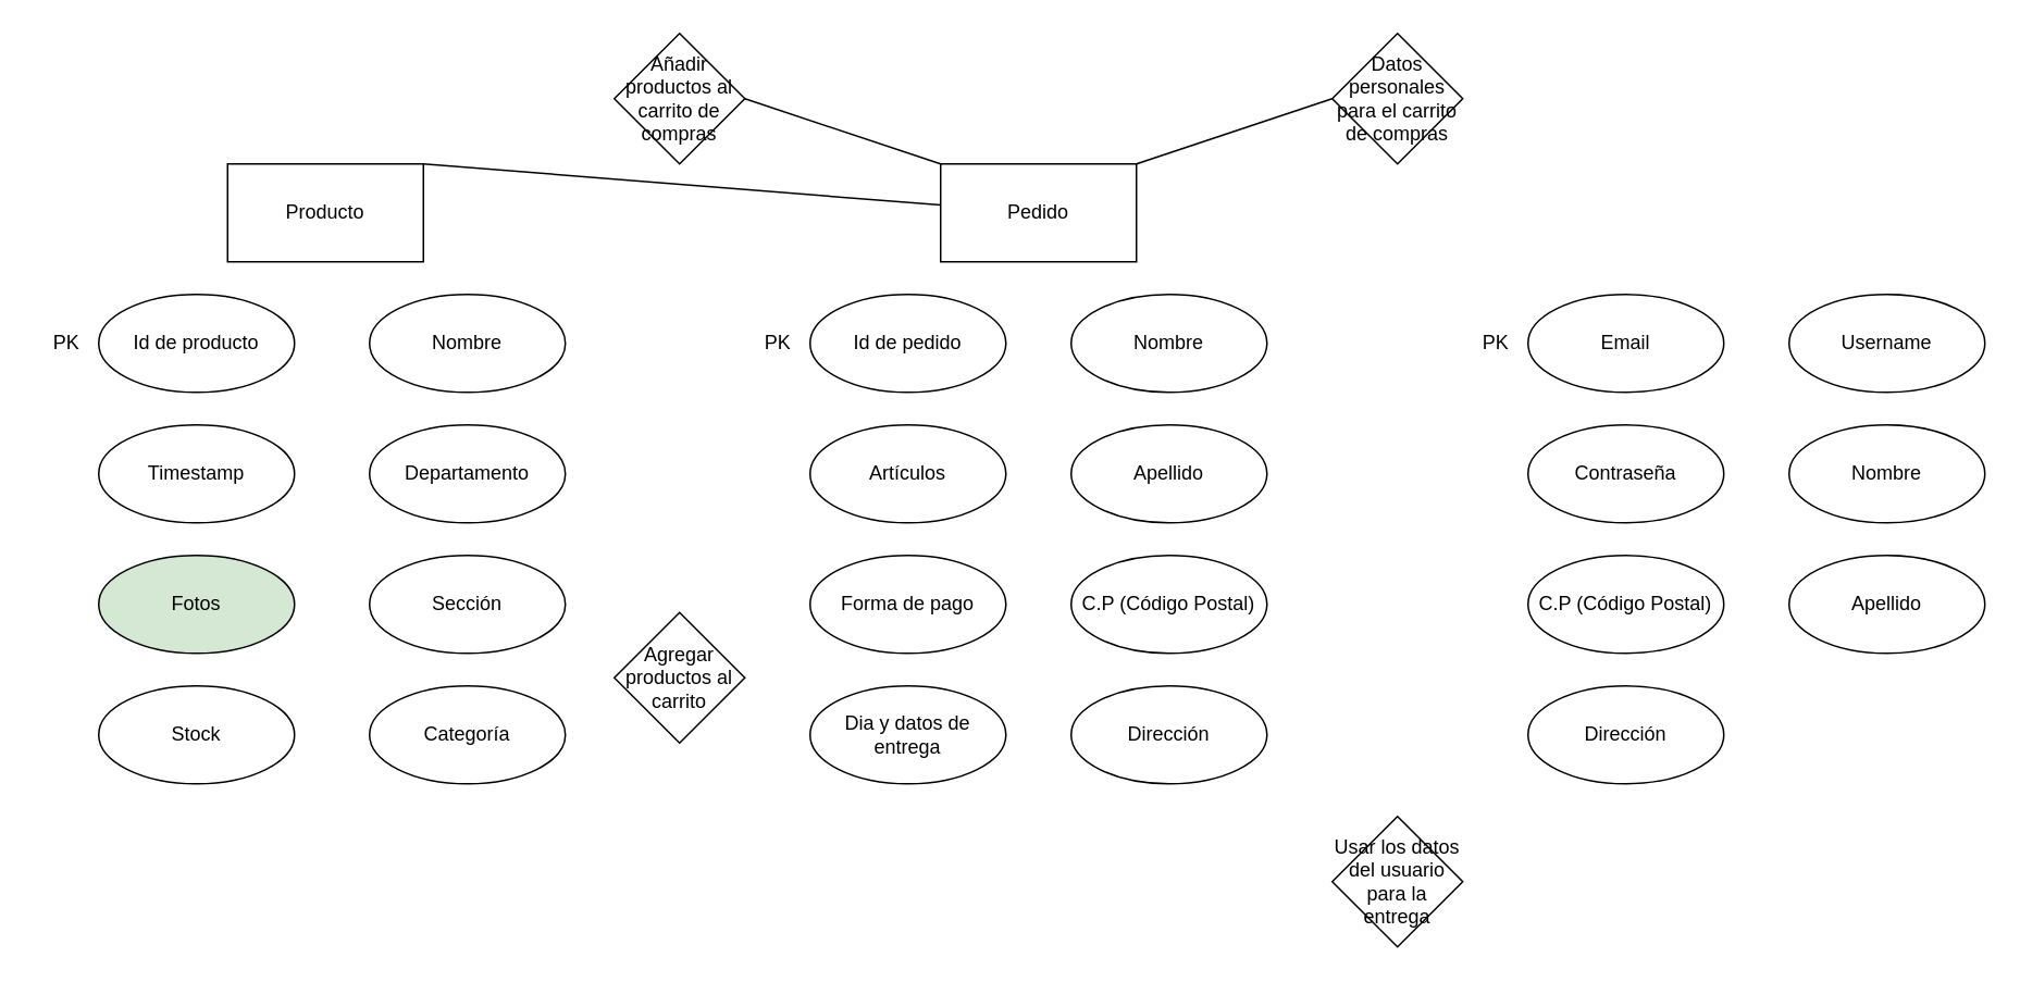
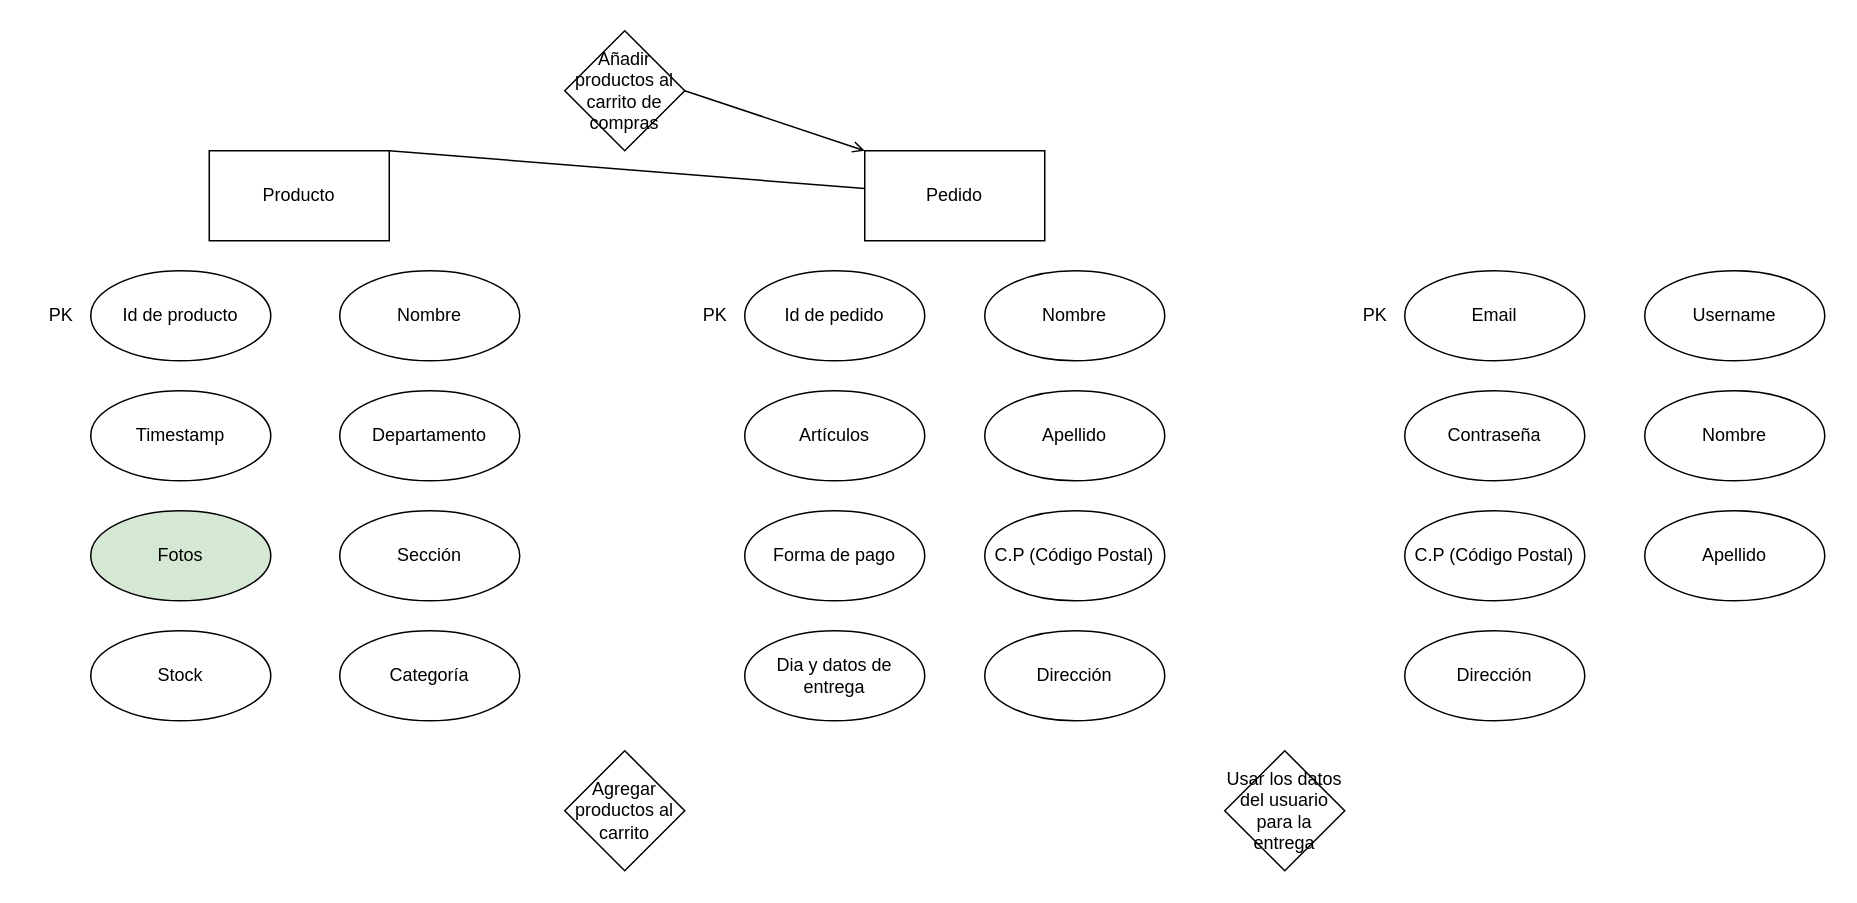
  <mxCell id="0" />
  <mxCell id="1" parent="0" />
  <mxCell id="2" value="Pedido" style="whiteSpace=wrap;html=1;" vertex="1" parent="1"><mxGeometry x="576" y="100" width="120" height="60" as="geometry" /></mxCell>
  <mxCell id="3" value="Email" style="ellipse;whiteSpace=wrap;html=1;" vertex="1" parent="1"><mxGeometry x="936" y="180" width="120" height="60" as="geometry" /></mxCell>
  <mxCell id="4" value="Username" style="ellipse;whiteSpace=wrap;html=1;" vertex="1" parent="1"><mxGeometry x="1096" y="180" width="120" height="60" as="geometry" /></mxCell>
  <mxCell id="5" value="Nombre" style="ellipse;whiteSpace=wrap;html=1;" vertex="1" parent="1"><mxGeometry x="1096" y="260" width="120" height="60" as="geometry" /></mxCell>
  <mxCell id="6" value="Apellido" style="ellipse;whiteSpace=wrap;html=1;" vertex="1" parent="1"><mxGeometry x="1096" y="340" width="120" height="60" as="geometry" /></mxCell>
  <mxCell id="7" value="Contraseña" style="ellipse;whiteSpace=wrap;html=1;" vertex="1" parent="1"><mxGeometry x="936" y="260" width="120" height="60" as="geometry" /></mxCell>
  <mxCell id="8" value="C.P (Código Postal)" style="ellipse;whiteSpace=wrap;html=1;" vertex="1" parent="1"><mxGeometry x="936" y="340" width="120" height="60" as="geometry" /></mxCell>
  <mxCell id="9" value="Dirección" style="ellipse;whiteSpace=wrap;html=1;" vertex="1" parent="1"><mxGeometry x="936" y="420" width="120" height="60" as="geometry" /></mxCell>
  <mxCell id="10" value="" style="edgeStyle=orthogonalEdgeStyle;rounded=0;orthogonalLoop=1;jettySize=auto;html=1;" edge="1" parent="1"><mxGeometry relative="1" as="geometry"><mxPoint x="1156" y="460" as="targetPoint" /></mxGeometry></mxCell>
  <mxCell id="11" value="Id de pedido" style="ellipse;whiteSpace=wrap;html=1;" vertex="1" parent="1"><mxGeometry x="496" y="180" width="120" height="60" as="geometry" /></mxCell>
  <mxCell id="12" value="Artículos" style="ellipse;whiteSpace=wrap;html=1;" vertex="1" parent="1"><mxGeometry x="496" y="260" width="120" height="60" as="geometry" /></mxCell>
  <mxCell id="13" value="Dirección" style="ellipse;whiteSpace=wrap;html=1;" vertex="1" parent="1"><mxGeometry x="656" y="420" width="120" height="60" as="geometry" /></mxCell>
  <mxCell id="14" value="Forma de pago" style="ellipse;whiteSpace=wrap;html=1;" vertex="1" parent="1"><mxGeometry x="496" y="340" width="120" height="60" as="geometry" /></mxCell>
  <mxCell id="15" value="PK" style="text;html=1;align=center;verticalAlign=middle;resizable=0;points=[];autosize=1;strokeColor=none;fillColor=none;" vertex="1" parent="1"><mxGeometry x="456" y="195" width="40" height="30" as="geometry" /></mxCell>
  <mxCell id="16" value="PK" style="text;html=1;align=center;verticalAlign=middle;resizable=0;points=[];autosize=1;strokeColor=none;fillColor=none;" vertex="1" parent="1"><mxGeometry x="896" y="195" width="40" height="30" as="geometry" /></mxCell>
  <mxCell id="17" value="Producto" style="whiteSpace=wrap;html=1;" vertex="1" parent="1"><mxGeometry x="139" y="100" width="120" height="60" as="geometry" /></mxCell>
  <mxCell id="18" value="Departamento" style="ellipse;whiteSpace=wrap;html=1;" vertex="1" parent="1"><mxGeometry x="226" y="260" width="120" height="60" as="geometry" /></mxCell>
  <mxCell id="19" value="Sección" style="ellipse;whiteSpace=wrap;html=1;" vertex="1" parent="1"><mxGeometry x="226" y="340" width="120" height="60" as="geometry" /></mxCell>
  <mxCell id="20" value="Categoría" style="ellipse;whiteSpace=wrap;html=1;" vertex="1" parent="1"><mxGeometry x="226" y="420" width="120" height="60" as="geometry" /></mxCell>
  <mxCell id="21" value="Nombre" style="ellipse;whiteSpace=wrap;html=1;" vertex="1" parent="1"><mxGeometry x="226" y="180" width="120" height="60" as="geometry" /></mxCell>
  <mxCell id="22" value="Timestamp" style="ellipse;whiteSpace=wrap;html=1;" vertex="1" parent="1"><mxGeometry x="60" y="260" width="120" height="60" as="geometry" /></mxCell>
  <mxCell id="23" value="Stock" style="ellipse;whiteSpace=wrap;html=1;" vertex="1" parent="1"><mxGeometry x="60" y="420" width="120" height="60" as="geometry" /></mxCell>
  <mxCell id="24" value="Fotos" style="ellipse;whiteSpace=wrap;html=1;fillColor=#d5e8d4;" vertex="1" parent="1"><mxGeometry x="60" y="340" width="120" height="60" as="geometry" /></mxCell>
  <mxCell id="25" value="Id de producto" style="ellipse;whiteSpace=wrap;html=1;" vertex="1" parent="1"><mxGeometry x="60" y="180" width="120" height="60" as="geometry" /></mxCell>
  <mxCell id="26" value="PK" style="text;html=1;align=center;verticalAlign=middle;resizable=0;points=[];autosize=1;strokeColor=none;fillColor=none;" vertex="1" parent="1"><mxGeometry x="20" y="195" width="40" height="30" as="geometry" /></mxCell>
- <mxCell id="27" value="Agregar productos al carrito" style="rhombus;whiteSpace=wrap;html=1;" vertex="1" parent="1"><mxGeometry x="376" y="375" width="80" height="80" as="geometry" /></mxCell>
+ <mxCell id="27" value="Agregar productos al carrito" style="rhombus;whiteSpace=wrap;html=1;" vertex="1" parent="1"><mxGeometry x="376" y="500" width="80" height="80" as="geometry" /></mxCell>
  <mxCell id="28" value="Usar los datos del usuario para la entrega" style="rhombus;whiteSpace=wrap;html=1;" vertex="1" parent="1"><mxGeometry x="816" y="500" width="80" height="80" as="geometry" /></mxCell>
  <mxCell id="29" value="Nombre" style="ellipse;whiteSpace=wrap;html=1;" vertex="1" parent="1"><mxGeometry x="656" y="180" width="120" height="60" as="geometry" /></mxCell>
  <mxCell id="30" value="Apellido" style="ellipse;whiteSpace=wrap;html=1;" vertex="1" parent="1"><mxGeometry x="656" y="260" width="120" height="60" as="geometry" /></mxCell>
  <mxCell id="31" value="C.P (Código Postal)" style="ellipse;whiteSpace=wrap;html=1;" vertex="1" parent="1"><mxGeometry x="656" y="340" width="120" height="60" as="geometry" /></mxCell>
  <mxCell id="32" value="Dia y datos de entrega" style="ellipse;whiteSpace=wrap;html=1;" vertex="1" parent="1"><mxGeometry x="496" y="420" width="120" height="60" as="geometry" /></mxCell>
  <mxCell id="33" value="Añadir productos al carrito de compras" style="rhombus;whiteSpace=wrap;html=1;" vertex="1" parent="1"><mxGeometry x="376" y="20" width="80" height="80" as="geometry" /></mxCell>
- <mxCell id="34" value="Datos personales para el carrito de compras" style="rhombus;whiteSpace=wrap;html=1;" vertex="1" parent="1"><mxGeometry x="816" y="20" width="80" height="80" as="geometry" /></mxCell>
  <mxCell id="35" value="" style="endArrow=none;html=1;rounded=0;exitX=1;exitY=0;exitDx=0;exitDy=0;" edge="1" parent="1" source="17" target="2"><mxGeometry width="50" height="50" relative="1" as="geometry"><mxPoint x="306" y="120" as="sourcePoint" /><mxPoint x="356" y="70" as="targetPoint" /></mxGeometry></mxCell>
- <mxCell id="36" value="" style="endArrow=none;html=1;rounded=0;entryX=0;entryY=0;entryDx=0;entryDy=0;exitX=1;exitY=0.5;exitDx=0;exitDy=0;" edge="1" parent="1" source="33" target="2"><mxGeometry width="50" height="50" relative="1" as="geometry"><mxPoint x="469" y="110" as="sourcePoint" /><mxPoint x="586" y="70" as="targetPoint" /></mxGeometry></mxCell>
- <mxCell id="37" value="" style="endArrow=none;html=1;rounded=0;entryX=0;entryY=0.5;entryDx=0;entryDy=0;exitX=1;exitY=0;exitDx=0;exitDy=0;" edge="1" parent="1" source="2" target="34"><mxGeometry width="50" height="50" relative="1" as="geometry"><mxPoint x="686" y="70" as="sourcePoint" /><mxPoint x="806" y="110" as="targetPoint" /></mxGeometry></mxCell>
+ <mxCell id="36" value="" style="endArrow=open;html=1;rounded=0;entryX=0;entryY=0;entryDx=0;entryDy=0;exitX=1;exitY=0.5;exitDx=0;exitDy=0;" edge="1" parent="1" source="33" target="2"><mxGeometry width="50" height="50" relative="1" as="geometry"><mxPoint x="469" y="110" as="sourcePoint" /><mxPoint x="586" y="70" as="targetPoint" /></mxGeometry></mxCell>
